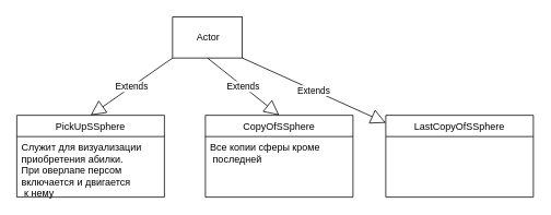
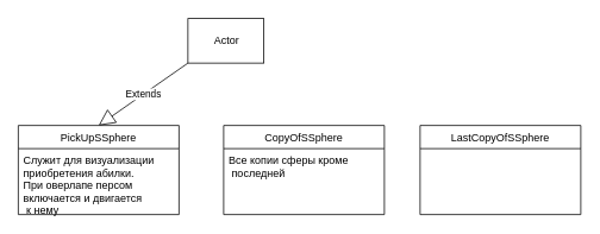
  <mxCell id="0" />
  <mxCell id="1" parent="0" />
  <mxCell id="2" value="Actor&lt;br&gt;" style="html=1;" vertex="1" parent="1"><mxGeometry x="210" y="20" width="85" height="50" as="geometry" /></mxCell>
  <mxCell id="3" value="Extends" style="endArrow=block;endSize=16;endFill=0;html=1;exitX=0;exitY=1;exitDx=0;exitDy=0;entryX=0.5;entryY=0;entryDx=0;entryDy=0;startFill=1;anchorPointDirection=1;fixDash=0;metaEdit=0;" edge="1" parent="1" source="2" target="6"><mxGeometry width="160" relative="1" as="geometry"><mxPoint x="220" y="140" as="sourcePoint" /><mxPoint x="165" y="140" as="targetPoint" /></mxGeometry></mxCell>
- <mxCell id="4" value="Extends" style="endArrow=block;endSize=16;endFill=0;html=1;exitX=0.5;exitY=1;exitDx=0;exitDy=0;entryX=0.5;entryY=0;entryDx=0;entryDy=0;" edge="1" parent="1" source="2" target="9"><mxGeometry width="160" relative="1" as="geometry"><mxPoint x="330" y="190" as="sourcePoint" /><mxPoint x="346.579" y="270" as="targetPoint" /></mxGeometry></mxCell>
- <mxCell id="5" value="Extends" style="endArrow=block;endSize=16;endFill=0;html=1;exitX=1;exitY=1;exitDx=0;exitDy=0;" edge="1" parent="1" source="2" target="10"><mxGeometry width="160" relative="1" as="geometry"><mxPoint x="470" y="190" as="sourcePoint" /><mxPoint x="460" y="270" as="targetPoint" /></mxGeometry></mxCell>
  <mxCell id="6" value="PickUpSSphere" style="swimlane;fontStyle=0;childLayout=stackLayout;horizontal=1;startSize=26;fillColor=none;horizontalStack=0;resizeParent=1;resizeParentMax=0;resizeLast=0;collapsible=1;marginBottom=0;" vertex="1" parent="1"><mxGeometry x="20" y="140" width="180" height="100" as="geometry" /></mxCell>
  <mxCell id="7" value="Служит для визуализации &#10;приобретения абилки.&#10;При оверлапе персом &#10;включается и двигается&#10; к нему" style="text;strokeColor=none;fillColor=none;align=left;verticalAlign=top;spacingLeft=4;spacingRight=4;overflow=hidden;rotatable=0;points=[[0,0.5],[1,0.5]];portConstraint=eastwest;" vertex="1" parent="1"><mxGeometry x="20" y="166" width="180" height="74" as="geometry" /></mxCell>
  <mxCell id="8" value="Все копии сферы кроме&#10; последней" style="text;strokeColor=none;fillColor=none;align=left;verticalAlign=top;spacingLeft=4;spacingRight=4;overflow=hidden;rotatable=0;points=[[0,0.5],[1,0.5]];portConstraint=eastwest;" vertex="1" parent="1"><mxGeometry x="250" y="166" width="180" height="74" as="geometry" /></mxCell>
  <mxCell id="9" value="CopyOfSSphere" style="swimlane;fontStyle=0;childLayout=stackLayout;horizontal=1;startSize=26;fillColor=none;horizontalStack=0;resizeParent=1;resizeParentMax=0;resizeLast=0;collapsible=1;marginBottom=0;" vertex="1" parent="1"><mxGeometry x="250" y="140" width="180" height="100" as="geometry" /></mxCell>
  <mxCell id="10" value="LastCopyOfSSphere" style="swimlane;fontStyle=0;childLayout=stackLayout;horizontal=1;startSize=26;fillColor=none;horizontalStack=0;resizeParent=1;resizeParentMax=0;resizeLast=0;collapsible=1;marginBottom=0;" vertex="1" parent="1"><mxGeometry x="470" y="140" width="180" height="100" as="geometry" /></mxCell>
